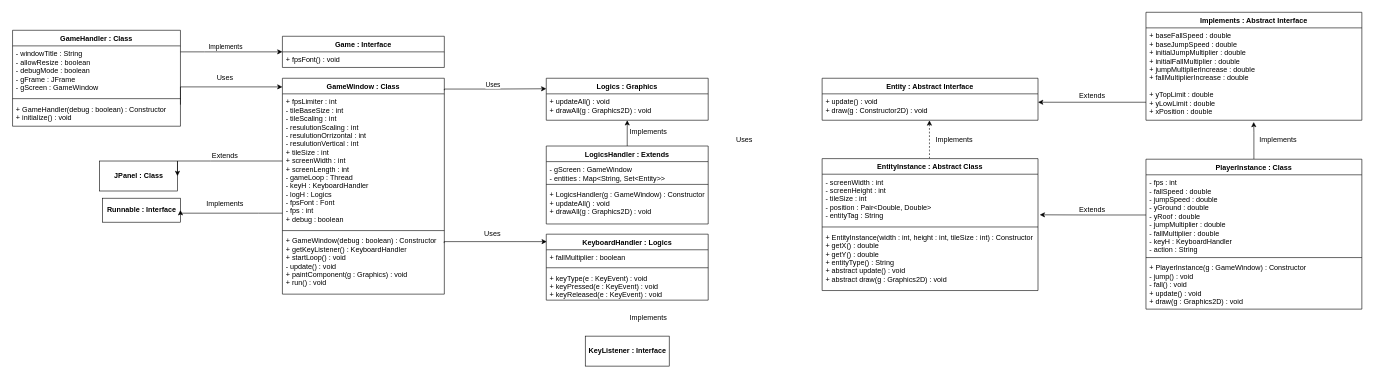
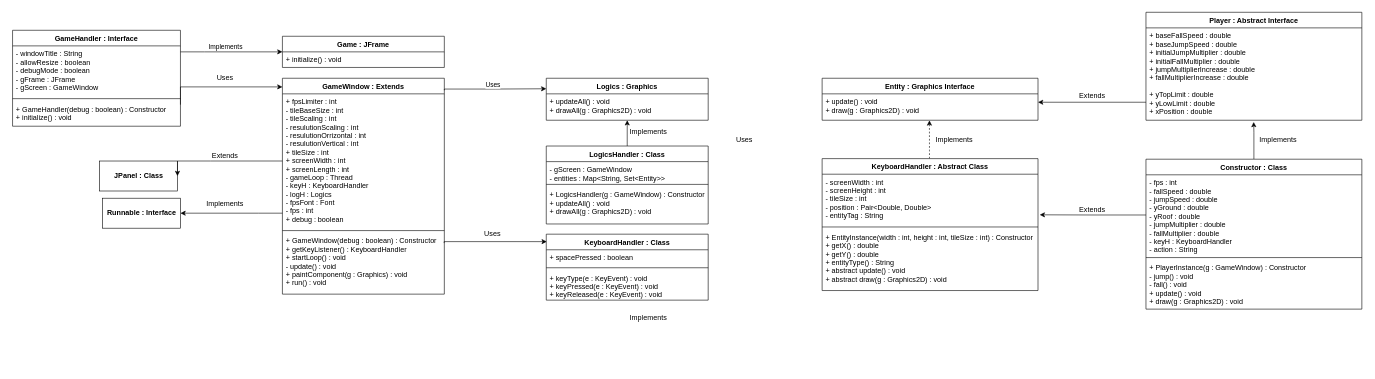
  <mxCell id="0" />
  <mxCell id="1" parent="0" />
- <mxCell id="2" value="GameHandler : Class" style="swimlane;fontStyle=1;align=center;verticalAlign=top;childLayout=stackLayout;horizontal=1;startSize=26;horizontalStack=0;resizeParent=1;resizeParentMax=0;resizeLast=0;collapsible=1;marginBottom=0;" parent="1" vertex="1"><mxGeometry x="20" y="50" width="280" height="160" as="geometry" /></mxCell>
+ <mxCell id="2" value="GameHandler : Interface" style="swimlane;fontStyle=1;align=center;verticalAlign=top;childLayout=stackLayout;horizontal=1;startSize=26;horizontalStack=0;resizeParent=1;resizeParentMax=0;resizeLast=0;collapsible=1;marginBottom=0;" parent="1" vertex="1"><mxGeometry x="20" y="50" width="280" height="160" as="geometry" /></mxCell>
  <mxCell id="3" value="- windowTitle : String&#10;- allowResize : boolean&#10;- debugMode : boolean&#10;- gFrame : JFrame&#10;- gScreen : GameWindow" style="text;strokeColor=none;fillColor=none;align=left;verticalAlign=top;spacingLeft=4;spacingRight=4;overflow=hidden;rotatable=0;points=[[0,0.5],[1,0.5]];portConstraint=eastwest;" parent="2" vertex="1"><mxGeometry y="26" width="280" height="84" as="geometry" /></mxCell>
  <mxCell id="4" value="" style="line;strokeWidth=1;fillColor=none;align=left;verticalAlign=middle;spacingTop=-1;spacingLeft=3;spacingRight=3;rotatable=0;labelPosition=right;points=[];portConstraint=eastwest;" parent="2" vertex="1"><mxGeometry y="110" width="280" height="8" as="geometry" /></mxCell>
  <mxCell id="5" value="+ GameHandler(debug : boolean) : Constructor&#10;+ initialize() : void" style="text;strokeColor=none;fillColor=none;align=left;verticalAlign=top;spacingLeft=4;spacingRight=4;overflow=hidden;rotatable=0;points=[[0,0.5],[1,0.5]];portConstraint=eastwest;" parent="2" vertex="1"><mxGeometry y="118" width="280" height="42" as="geometry" /></mxCell>
- <mxCell id="6" value="Game : Interface" style="swimlane;fontStyle=1;align=center;verticalAlign=top;childLayout=stackLayout;horizontal=1;startSize=26;horizontalStack=0;resizeParent=1;resizeParentMax=0;resizeLast=0;collapsible=1;marginBottom=0;" parent="1" vertex="1"><mxGeometry x="470" y="60" width="270" height="52" as="geometry" /></mxCell>
- <mxCell id="7" value="+ fpsFont() : void&#10;" style="text;strokeColor=none;fillColor=none;align=left;verticalAlign=top;spacingLeft=4;spacingRight=4;overflow=hidden;rotatable=0;points=[[0,0.5],[1,0.5]];portConstraint=eastwest;" parent="6" vertex="1"><mxGeometry y="26" width="270" height="26" as="geometry" /></mxCell>
+ <mxCell id="6" value="Game : JFrame" style="swimlane;fontStyle=1;align=center;verticalAlign=top;childLayout=stackLayout;horizontal=1;startSize=26;horizontalStack=0;resizeParent=1;resizeParentMax=0;resizeLast=0;collapsible=1;marginBottom=0;" parent="1" vertex="1"><mxGeometry x="470" y="60" width="270" height="52" as="geometry" /></mxCell>
+ <mxCell id="7" value="+ initialize() : void&#10;" style="text;strokeColor=none;fillColor=none;align=left;verticalAlign=top;spacingLeft=4;spacingRight=4;overflow=hidden;rotatable=0;points=[[0,0.5],[1,0.5]];portConstraint=eastwest;" parent="6" vertex="1"><mxGeometry y="26" width="270" height="26" as="geometry" /></mxCell>
  <mxCell id="8" style="edgeStyle=orthogonalEdgeStyle;rounded=0;orthogonalLoop=1;jettySize=auto;html=1;entryX=0;entryY=0.5;entryDx=0;entryDy=0;" parent="1" source="3" target="6" edge="1"><mxGeometry relative="1" as="geometry"><Array as="points"><mxPoint x="340" y="86" /><mxPoint x="340" y="86" /></Array></mxGeometry></mxCell>
  <mxCell id="9" value="Implements" style="edgeLabel;html=1;align=center;verticalAlign=middle;resizable=0;points=[];" parent="8" vertex="1" connectable="0"><mxGeometry x="-0.271" y="4" relative="1" as="geometry"><mxPoint x="12" y="-6" as="offset" /></mxGeometry></mxCell>
- <mxCell id="10" value="GameWindow : Class" style="swimlane;fontStyle=1;align=center;verticalAlign=top;childLayout=stackLayout;horizontal=1;startSize=26;horizontalStack=0;resizeParent=1;resizeParentMax=0;resizeLast=0;collapsible=1;marginBottom=0;" parent="1" vertex="1"><mxGeometry x="470" y="130" width="270" height="360" as="geometry" /></mxCell>
+ <mxCell id="10" value="GameWindow : Extends" style="swimlane;fontStyle=1;align=center;verticalAlign=top;childLayout=stackLayout;horizontal=1;startSize=26;horizontalStack=0;resizeParent=1;resizeParentMax=0;resizeLast=0;collapsible=1;marginBottom=0;" parent="1" vertex="1"><mxGeometry x="470" y="130" width="270" height="360" as="geometry" /></mxCell>
  <mxCell id="11" value="+ fpsLimiter : int&#10;- tileBaseSize : int&#10;- tileScaling : int&#10;- resulutionScaling : int&#10;- resulutionOrrizontal : int&#10;- resulutionVertical : int&#10;+ tileSize : int&#10;+ screenWidth : int&#10;+ screenLength : int&#10;- gameLoop : Thread&#10;- keyH : KeyboardHandler&#10;- logH : Logics&#10;- fpsFont : Font&#10;- fps : int&#10;+ debug : boolean&#10;" style="text;strokeColor=none;fillColor=none;align=left;verticalAlign=top;spacingLeft=4;spacingRight=4;overflow=hidden;rotatable=0;points=[[0,0.5],[1,0.5]];portConstraint=eastwest;" parent="10" vertex="1"><mxGeometry y="26" width="270" height="224" as="geometry" /></mxCell>
  <mxCell id="12" value="" style="line;strokeWidth=1;fillColor=none;align=left;verticalAlign=middle;spacingTop=-1;spacingLeft=3;spacingRight=3;rotatable=0;labelPosition=right;points=[];portConstraint=eastwest;" parent="10" vertex="1"><mxGeometry y="250" width="270" height="8" as="geometry" /></mxCell>
  <mxCell id="13" value="+ GameWindow(debug : boolean) : Constructor&#10;+ getKeyListener() : KeyboardHandler&#10;+ startLoop() : void&#10;- update() : void&#10;+ paintComponent(g : Graphics) : void&#10;+ run() : void " style="text;strokeColor=none;fillColor=none;align=left;verticalAlign=top;spacingLeft=4;spacingRight=4;overflow=hidden;rotatable=0;points=[[0,0.5],[1,0.5]];portConstraint=eastwest;" parent="10" vertex="1"><mxGeometry y="258" width="270" height="102" as="geometry" /></mxCell>
  <mxCell id="14" style="edgeStyle=orthogonalEdgeStyle;rounded=0;orthogonalLoop=1;jettySize=auto;html=1;entryX=0;entryY=0.04;entryDx=0;entryDy=0;entryPerimeter=0;" parent="1" target="10" edge="1"><mxGeometry relative="1" as="geometry"><mxPoint x="300" y="174" as="sourcePoint" /><Array as="points"><mxPoint x="300" y="144" /></Array></mxGeometry></mxCell>
  <mxCell id="15" value="Uses" style="text;html=1;align=center;verticalAlign=middle;resizable=0;points=[];autosize=1;strokeColor=none;fillColor=none;" parent="1" vertex="1"><mxGeometry x="354" y="120" width="40" height="20" as="geometry" /></mxCell>
  <mxCell id="16" value="&lt;b&gt;JPanel : Class&lt;/b&gt;" style="html=1;" parent="1" vertex="1"><mxGeometry x="165" y="268" width="130" height="50" as="geometry" /></mxCell>
  <mxCell id="17" style="edgeStyle=orthogonalEdgeStyle;rounded=0;orthogonalLoop=1;jettySize=auto;html=1;entryX=1;entryY=0.5;entryDx=0;entryDy=0;" parent="1" source="11" target="16" edge="1"><mxGeometry relative="1" as="geometry"><Array as="points"><mxPoint x="350" y="268" /><mxPoint x="350" y="268" /></Array></mxGeometry></mxCell>
  <mxCell id="18" value="Extends" style="text;html=1;align=center;verticalAlign=middle;resizable=0;points=[];autosize=1;strokeColor=none;fillColor=none;" parent="1" vertex="1"><mxGeometry x="344" y="250" width="60" height="20" as="geometry" /></mxCell>
- <mxCell id="19" value="&lt;b&gt;Runnable : Interface&lt;/b&gt;" style="html=1;" parent="1" vertex="1"><mxGeometry x="170" y="330" width="130" height="40" as="geometry" /></mxCell>
+ <mxCell id="19" value="&lt;b&gt;Runnable : Interface&lt;/b&gt;" style="html=1;" parent="1" vertex="1"><mxGeometry x="170" y="330" width="130" height="50" as="geometry" /></mxCell>
  <mxCell id="20" style="edgeStyle=orthogonalEdgeStyle;rounded=0;orthogonalLoop=1;jettySize=auto;html=1;entryX=1;entryY=0.5;entryDx=0;entryDy=0;" parent="1" source="11" target="19" edge="1"><mxGeometry relative="1" as="geometry"><Array as="points"><mxPoint x="430" y="355" /><mxPoint x="430" y="355" /></Array></mxGeometry></mxCell>
  <mxCell id="21" value="Implements" style="text;html=1;align=center;verticalAlign=middle;resizable=0;points=[];autosize=1;strokeColor=none;fillColor=none;" parent="1" vertex="1"><mxGeometry x="334" y="330" width="80" height="20" as="geometry" /></mxCell>
  <mxCell id="22" value="Logics : Graphics" style="swimlane;fontStyle=1;align=center;verticalAlign=top;childLayout=stackLayout;horizontal=1;startSize=26;horizontalStack=0;resizeParent=1;resizeParentMax=0;resizeLast=0;collapsible=1;marginBottom=0;" parent="1" vertex="1"><mxGeometry x="910" y="130" width="270" height="70" as="geometry" /></mxCell>
  <mxCell id="23" value="+ updateAll() : void&#10;+ drawAll(g : Graphics2D) : void" style="text;strokeColor=none;fillColor=none;align=left;verticalAlign=top;spacingLeft=4;spacingRight=4;overflow=hidden;rotatable=0;points=[[0,0.5],[1,0.5]];portConstraint=eastwest;" parent="22" vertex="1"><mxGeometry y="26" width="270" height="44" as="geometry" /></mxCell>
  <mxCell id="24" style="edgeStyle=orthogonalEdgeStyle;rounded=0;orthogonalLoop=1;jettySize=auto;html=1;entryX=0;entryY=0.25;entryDx=0;entryDy=0;" parent="1" target="22" edge="1"><mxGeometry relative="1" as="geometry"><mxPoint x="740" y="150" as="sourcePoint" /><Array as="points"><mxPoint x="740" y="148" /><mxPoint x="825" y="148" /></Array></mxGeometry></mxCell>
  <mxCell id="25" value="Uses" style="edgeLabel;html=1;align=center;verticalAlign=middle;resizable=0;points=[];" parent="24" vertex="1" connectable="0"><mxGeometry x="-0.123" y="2" relative="1" as="geometry"><mxPoint x="7" y="-6" as="offset" /></mxGeometry></mxCell>
  <mxCell id="26" style="edgeStyle=orthogonalEdgeStyle;rounded=0;orthogonalLoop=1;jettySize=auto;html=1;exitX=0.5;exitY=0;exitDx=0;exitDy=0;entryX=0.5;entryY=1;entryDx=0;entryDy=0;entryPerimeter=0;" parent="1" source="27" target="23" edge="1"><mxGeometry relative="1" as="geometry" /></mxCell>
- <mxCell id="27" value="LogicsHandler : Extends" style="swimlane;fontStyle=1;align=center;verticalAlign=top;childLayout=stackLayout;horizontal=1;startSize=26;horizontalStack=0;resizeParent=1;resizeParentMax=0;resizeLast=0;collapsible=1;marginBottom=0;" parent="1" vertex="1"><mxGeometry x="910" y="243" width="270" height="130" as="geometry" /></mxCell>
+ <mxCell id="27" value="LogicsHandler : Class" style="swimlane;fontStyle=1;align=center;verticalAlign=top;childLayout=stackLayout;horizontal=1;startSize=26;horizontalStack=0;resizeParent=1;resizeParentMax=0;resizeLast=0;collapsible=1;marginBottom=0;" parent="1" vertex="1"><mxGeometry x="910" y="243" width="270" height="130" as="geometry" /></mxCell>
  <mxCell id="28" value="- gScreen : GameWindow&#10;- entities : Map&lt;String, Set&lt;Entity&gt;&gt;" style="text;strokeColor=none;fillColor=none;align=left;verticalAlign=top;spacingLeft=4;spacingRight=4;overflow=hidden;rotatable=0;points=[[0,0.5],[1,0.5]];portConstraint=eastwest;" parent="27" vertex="1"><mxGeometry y="26" width="270" height="34" as="geometry" /></mxCell>
  <mxCell id="29" value="" style="line;strokeWidth=1;fillColor=none;align=left;verticalAlign=middle;spacingTop=-1;spacingLeft=3;spacingRight=3;rotatable=0;labelPosition=right;points=[];portConstraint=eastwest;" parent="27" vertex="1"><mxGeometry y="60" width="270" height="8" as="geometry" /></mxCell>
  <mxCell id="30" value="+ LogicsHandler(g : GameWindow) : Constructor&#10;+ updateAll() : void&#10;+ drawAll(g : Graphics2D) : void" style="text;strokeColor=none;fillColor=none;align=left;verticalAlign=top;spacingLeft=4;spacingRight=4;overflow=hidden;rotatable=0;points=[[0,0.5],[1,0.5]];portConstraint=eastwest;" parent="27" vertex="1"><mxGeometry y="68" width="270" height="62" as="geometry" /></mxCell>
  <mxCell id="31" value="Implements" style="text;html=1;align=center;verticalAlign=middle;resizable=0;points=[];autosize=1;strokeColor=none;fillColor=none;" parent="1" vertex="1"><mxGeometry x="1040" y="210" width="80" height="20" as="geometry" /></mxCell>
- <mxCell id="32" value="KeyboardHandler : Logics" style="swimlane;fontStyle=1;align=center;verticalAlign=top;childLayout=stackLayout;horizontal=1;startSize=26;horizontalStack=0;resizeParent=1;resizeParentMax=0;resizeLast=0;collapsible=1;marginBottom=0;" vertex="1" parent="1"><mxGeometry x="910" y="390" width="270" height="110" as="geometry" /></mxCell>
- <mxCell id="33" value="+ fallMultiplier : boolean" style="text;strokeColor=none;fillColor=none;align=left;verticalAlign=top;spacingLeft=4;spacingRight=4;overflow=hidden;rotatable=0;points=[[0,0.5],[1,0.5]];portConstraint=eastwest;" vertex="1" parent="32"><mxGeometry y="26" width="270" height="26" as="geometry" /></mxCell>
+ <mxCell id="32" value="KeyboardHandler : Class" style="swimlane;fontStyle=1;align=center;verticalAlign=top;childLayout=stackLayout;horizontal=1;startSize=26;horizontalStack=0;resizeParent=1;resizeParentMax=0;resizeLast=0;collapsible=1;marginBottom=0;" vertex="1" parent="1"><mxGeometry x="910" y="390" width="270" height="110" as="geometry" /></mxCell>
+ <mxCell id="33" value="+ spacePressed : boolean" style="text;strokeColor=none;fillColor=none;align=left;verticalAlign=top;spacingLeft=4;spacingRight=4;overflow=hidden;rotatable=0;points=[[0,0.5],[1,0.5]];portConstraint=eastwest;" vertex="1" parent="32"><mxGeometry y="26" width="270" height="26" as="geometry" /></mxCell>
  <mxCell id="34" value="" style="line;strokeWidth=1;fillColor=none;align=left;verticalAlign=middle;spacingTop=-1;spacingLeft=3;spacingRight=3;rotatable=0;labelPosition=right;points=[];portConstraint=eastwest;" vertex="1" parent="32"><mxGeometry y="52" width="270" height="8" as="geometry" /></mxCell>
  <mxCell id="35" value="+ keyType(e : KeyEvent) : void&#10;+ keyPressed(e : KeyEvent) : void&#10;+ keyReleased(e : KeyEvent) : void" style="text;strokeColor=none;fillColor=none;align=left;verticalAlign=top;spacingLeft=4;spacingRight=4;overflow=hidden;rotatable=0;points=[[0,0.5],[1,0.5]];portConstraint=eastwest;" vertex="1" parent="32"><mxGeometry y="60" width="270" height="50" as="geometry" /></mxCell>
  <mxCell id="36" style="edgeStyle=orthogonalEdgeStyle;rounded=0;orthogonalLoop=1;jettySize=auto;html=1;entryX=0.003;entryY=0.113;entryDx=0;entryDy=0;entryPerimeter=0;exitX=0.999;exitY=0.165;exitDx=0;exitDy=0;exitPerimeter=0;" edge="1" parent="1" source="13" target="32"><mxGeometry relative="1" as="geometry"><Array as="points"><mxPoint x="740" y="402" /></Array></mxGeometry></mxCell>
  <mxCell id="37" value="Uses" style="text;html=1;align=center;verticalAlign=middle;resizable=0;points=[];autosize=1;strokeColor=none;fillColor=none;" vertex="1" parent="1"><mxGeometry x="800" y="380" width="40" height="20" as="geometry" /></mxCell>
- <mxCell id="38" value="&lt;b&gt;KeyListener : Interface&lt;/b&gt;" style="html=1;" vertex="1" parent="1"><mxGeometry x="975" y="560" width="140" height="50" as="geometry" /></mxCell>
  <mxCell id="39" value="Implements" style="text;html=1;align=center;verticalAlign=middle;resizable=0;points=[];autosize=1;strokeColor=none;fillColor=none;" vertex="1" parent="1"><mxGeometry x="1040" y="520" width="80" height="20" as="geometry" /></mxCell>
- <mxCell id="40" value="Entity : Abstract Interface" style="swimlane;fontStyle=1;align=center;verticalAlign=top;childLayout=stackLayout;horizontal=1;startSize=26;horizontalStack=0;resizeParent=1;resizeParentMax=0;resizeLast=0;collapsible=1;marginBottom=0;" vertex="1" parent="1"><mxGeometry x="1370" y="130" width="360" height="70" as="geometry" /></mxCell>
- <mxCell id="41" value="+ update() : void&#10;+ draw(g : Constructor2D) : void" style="text;strokeColor=none;fillColor=none;align=left;verticalAlign=top;spacingLeft=4;spacingRight=4;overflow=hidden;rotatable=0;points=[[0,0.5],[1,0.5]];portConstraint=eastwest;" vertex="1" parent="40"><mxGeometry y="26" width="360" height="44" as="geometry" /></mxCell>
+ <mxCell id="40" value="Entity : Graphics Interface" style="swimlane;fontStyle=1;align=center;verticalAlign=top;childLayout=stackLayout;horizontal=1;startSize=26;horizontalStack=0;resizeParent=1;resizeParentMax=0;resizeLast=0;collapsible=1;marginBottom=0;" vertex="1" parent="1"><mxGeometry x="1370" y="130" width="360" height="70" as="geometry" /></mxCell>
+ <mxCell id="41" value="+ update() : void&#10;+ draw(g : Graphics2D) : void" style="text;strokeColor=none;fillColor=none;align=left;verticalAlign=top;spacingLeft=4;spacingRight=4;overflow=hidden;rotatable=0;points=[[0,0.5],[1,0.5]];portConstraint=eastwest;" vertex="1" parent="40"><mxGeometry y="26" width="360" height="44" as="geometry" /></mxCell>
  <mxCell id="42" value="Uses" style="text;html=1;align=center;verticalAlign=middle;resizable=0;points=[];autosize=1;strokeColor=none;fillColor=none;" vertex="1" parent="1"><mxGeometry x="1220" y="223" width="40" height="20" as="geometry" /></mxCell>
  <mxCell id="43" style="edgeStyle=orthogonalEdgeStyle;rounded=0;orthogonalLoop=1;jettySize=auto;html=1;entryX=0.497;entryY=1.008;entryDx=0;entryDy=0;entryPerimeter=0;dashed=1;" edge="1" parent="1" source="44" target="41"><mxGeometry relative="1" as="geometry"><Array as="points"><mxPoint x="1549" y="250" /><mxPoint x="1549" y="250" /></Array></mxGeometry></mxCell>
- <mxCell id="44" value="EntityInstance : Abstract Class" style="swimlane;fontStyle=1;align=center;verticalAlign=top;childLayout=stackLayout;horizontal=1;startSize=26;horizontalStack=0;resizeParent=1;resizeParentMax=0;resizeLast=0;collapsible=1;marginBottom=0;" vertex="1" parent="1"><mxGeometry x="1370" y="264" width="360" height="220" as="geometry" /></mxCell>
+ <mxCell id="44" value="KeyboardHandler : Abstract Class" style="swimlane;fontStyle=1;align=center;verticalAlign=top;childLayout=stackLayout;horizontal=1;startSize=26;horizontalStack=0;resizeParent=1;resizeParentMax=0;resizeLast=0;collapsible=1;marginBottom=0;" vertex="1" parent="1"><mxGeometry x="1370" y="264" width="360" height="220" as="geometry" /></mxCell>
  <mxCell id="45" value="- screenWidth : int&#10;- screenHeight : int&#10;- tileSize : int&#10;- position : Pair&lt;Double, Double&gt;&#10;- entityTag : String" style="text;strokeColor=none;fillColor=none;align=left;verticalAlign=top;spacingLeft=4;spacingRight=4;overflow=hidden;rotatable=0;points=[[0,0.5],[1,0.5]];portConstraint=eastwest;" vertex="1" parent="44"><mxGeometry y="26" width="360" height="84" as="geometry" /></mxCell>
  <mxCell id="46" value="" style="line;strokeWidth=1;fillColor=none;align=left;verticalAlign=middle;spacingTop=-1;spacingLeft=3;spacingRight=3;rotatable=0;labelPosition=right;points=[];portConstraint=eastwest;" vertex="1" parent="44"><mxGeometry y="110" width="360" height="8" as="geometry" /></mxCell>
  <mxCell id="47" value="+ EntityInstance(width : int, height : int, tileSize : int) : Constructor&#10;+ getX() : double&#10;+ getY() : double&#10;+ entityType() : String&#10;+ abstract update() : void&#10;+ abstract draw(g : Graphics2D) : void" style="text;strokeColor=none;fillColor=none;align=left;verticalAlign=top;spacingLeft=4;spacingRight=4;overflow=hidden;rotatable=0;points=[[0,0.5],[1,0.5]];portConstraint=eastwest;" vertex="1" parent="44"><mxGeometry y="118" width="360" height="102" as="geometry" /></mxCell>
  <mxCell id="48" value="Implements" style="text;html=1;align=center;verticalAlign=middle;resizable=0;points=[];autosize=1;strokeColor=none;fillColor=none;" vertex="1" parent="1"><mxGeometry x="1550" y="223" width="80" height="20" as="geometry" /></mxCell>
  <mxCell id="49" style="edgeStyle=orthogonalEdgeStyle;rounded=0;orthogonalLoop=1;jettySize=auto;html=1;entryX=0.499;entryY=1.019;entryDx=0;entryDy=0;entryPerimeter=0;" edge="1" parent="1" source="50" target="57"><mxGeometry relative="1" as="geometry"><mxPoint x="2090" y="220" as="targetPoint" /><Array as="points"><mxPoint x="2090" y="220" /><mxPoint x="2090" y="220" /></Array></mxGeometry></mxCell>
- <mxCell id="50" value="PlayerInstance : Class" style="swimlane;fontStyle=1;align=center;verticalAlign=top;childLayout=stackLayout;horizontal=1;startSize=26;horizontalStack=0;resizeParent=1;resizeParentMax=0;resizeLast=0;collapsible=1;marginBottom=0;" vertex="1" parent="1"><mxGeometry x="1910" y="265" width="360" height="250" as="geometry" /></mxCell>
+ <mxCell id="50" value="Constructor : Class" style="swimlane;fontStyle=1;align=center;verticalAlign=top;childLayout=stackLayout;horizontal=1;startSize=26;horizontalStack=0;resizeParent=1;resizeParentMax=0;resizeLast=0;collapsible=1;marginBottom=0;" vertex="1" parent="1"><mxGeometry x="1910" y="265" width="360" height="250" as="geometry" /></mxCell>
  <mxCell id="51" value="- fps : int&#10;- fallSpeed : double&#10;- jumpSpeed : double&#10;- yGround : double&#10;- yRoof : double&#10;- jumpMultiplier : double&#10;- fallMultiplier : double&#10;- keyH : KeyboardHandler&#10;- action : String" style="text;strokeColor=none;fillColor=none;align=left;verticalAlign=top;spacingLeft=4;spacingRight=4;overflow=hidden;rotatable=0;points=[[0,0.5],[1,0.5]];portConstraint=eastwest;" vertex="1" parent="50"><mxGeometry y="26" width="360" height="134" as="geometry" /></mxCell>
  <mxCell id="52" value="" style="line;strokeWidth=1;fillColor=none;align=left;verticalAlign=middle;spacingTop=-1;spacingLeft=3;spacingRight=3;rotatable=0;labelPosition=right;points=[];portConstraint=eastwest;" vertex="1" parent="50"><mxGeometry y="160" width="360" height="8" as="geometry" /></mxCell>
  <mxCell id="53" value="+ PlayerInstance(g : GameWindow) : Constructor&#10;- jump() : void&#10;- fall() : void &#10;+ update() : void&#10;+ draw(g : Graphics2D) : void " style="text;strokeColor=none;fillColor=none;align=left;verticalAlign=top;spacingLeft=4;spacingRight=4;overflow=hidden;rotatable=0;points=[[0,0.5],[1,0.5]];portConstraint=eastwest;" vertex="1" parent="50"><mxGeometry y="168" width="360" height="82" as="geometry" /></mxCell>
  <mxCell id="54" style="edgeStyle=orthogonalEdgeStyle;rounded=0;orthogonalLoop=1;jettySize=auto;html=1;entryX=1.008;entryY=0.806;entryDx=0;entryDy=0;entryPerimeter=0;" edge="1" parent="1" source="51" target="45"><mxGeometry relative="1" as="geometry" /></mxCell>
  <mxCell id="55" value="Extends" style="text;html=1;align=center;verticalAlign=middle;resizable=0;points=[];autosize=1;strokeColor=none;fillColor=none;" vertex="1" parent="1"><mxGeometry x="1790" y="340" width="60" height="20" as="geometry" /></mxCell>
- <mxCell id="56" value="Implements : Abstract Interface" style="swimlane;fontStyle=1;align=center;verticalAlign=top;childLayout=stackLayout;horizontal=1;startSize=26;horizontalStack=0;resizeParent=1;resizeParentMax=0;resizeLast=0;collapsible=1;marginBottom=0;" vertex="1" parent="1"><mxGeometry x="1910" y="20" width="360" height="180" as="geometry" /></mxCell>
+ <mxCell id="56" value="Player : Abstract Interface" style="swimlane;fontStyle=1;align=center;verticalAlign=top;childLayout=stackLayout;horizontal=1;startSize=26;horizontalStack=0;resizeParent=1;resizeParentMax=0;resizeLast=0;collapsible=1;marginBottom=0;" vertex="1" parent="1"><mxGeometry x="1910" y="20" width="360" height="180" as="geometry" /></mxCell>
  <mxCell id="57" value="+ baseFallSpeed : double&#10;+ baseJumpSpeed : double&#10;+ initialJumpMultiplier : double&#10;+ initialFallMultiplier : double&#10;+ jumpMultiplierIncrease : double&#10;+ fallMultiplierIncrease : double&#10;&#10;+ yTopLimit : double&#10;+ yLowLimit : double&#10;+ xPosition : double" style="text;strokeColor=none;fillColor=none;align=left;verticalAlign=top;spacingLeft=4;spacingRight=4;overflow=hidden;rotatable=0;points=[[0,0.5],[1,0.5]];portConstraint=eastwest;" vertex="1" parent="56"><mxGeometry y="26" width="360" height="154" as="geometry" /></mxCell>
  <mxCell id="58" value="Implements" style="text;html=1;align=center;verticalAlign=middle;resizable=0;points=[];autosize=1;strokeColor=none;fillColor=none;" vertex="1" parent="1"><mxGeometry x="2090" y="223" width="80" height="20" as="geometry" /></mxCell>
  <mxCell id="59" style="edgeStyle=orthogonalEdgeStyle;rounded=0;orthogonalLoop=1;jettySize=auto;html=1;" edge="1" parent="1" source="57"><mxGeometry relative="1" as="geometry"><mxPoint x="1730" y="170" as="targetPoint" /><Array as="points"><mxPoint x="1730" y="170" /></Array></mxGeometry></mxCell>
  <mxCell id="60" value="Extends" style="text;html=1;align=center;verticalAlign=middle;resizable=0;points=[];autosize=1;strokeColor=none;fillColor=none;" vertex="1" parent="1"><mxGeometry x="1790" y="150" width="60" height="20" as="geometry" /></mxCell>
